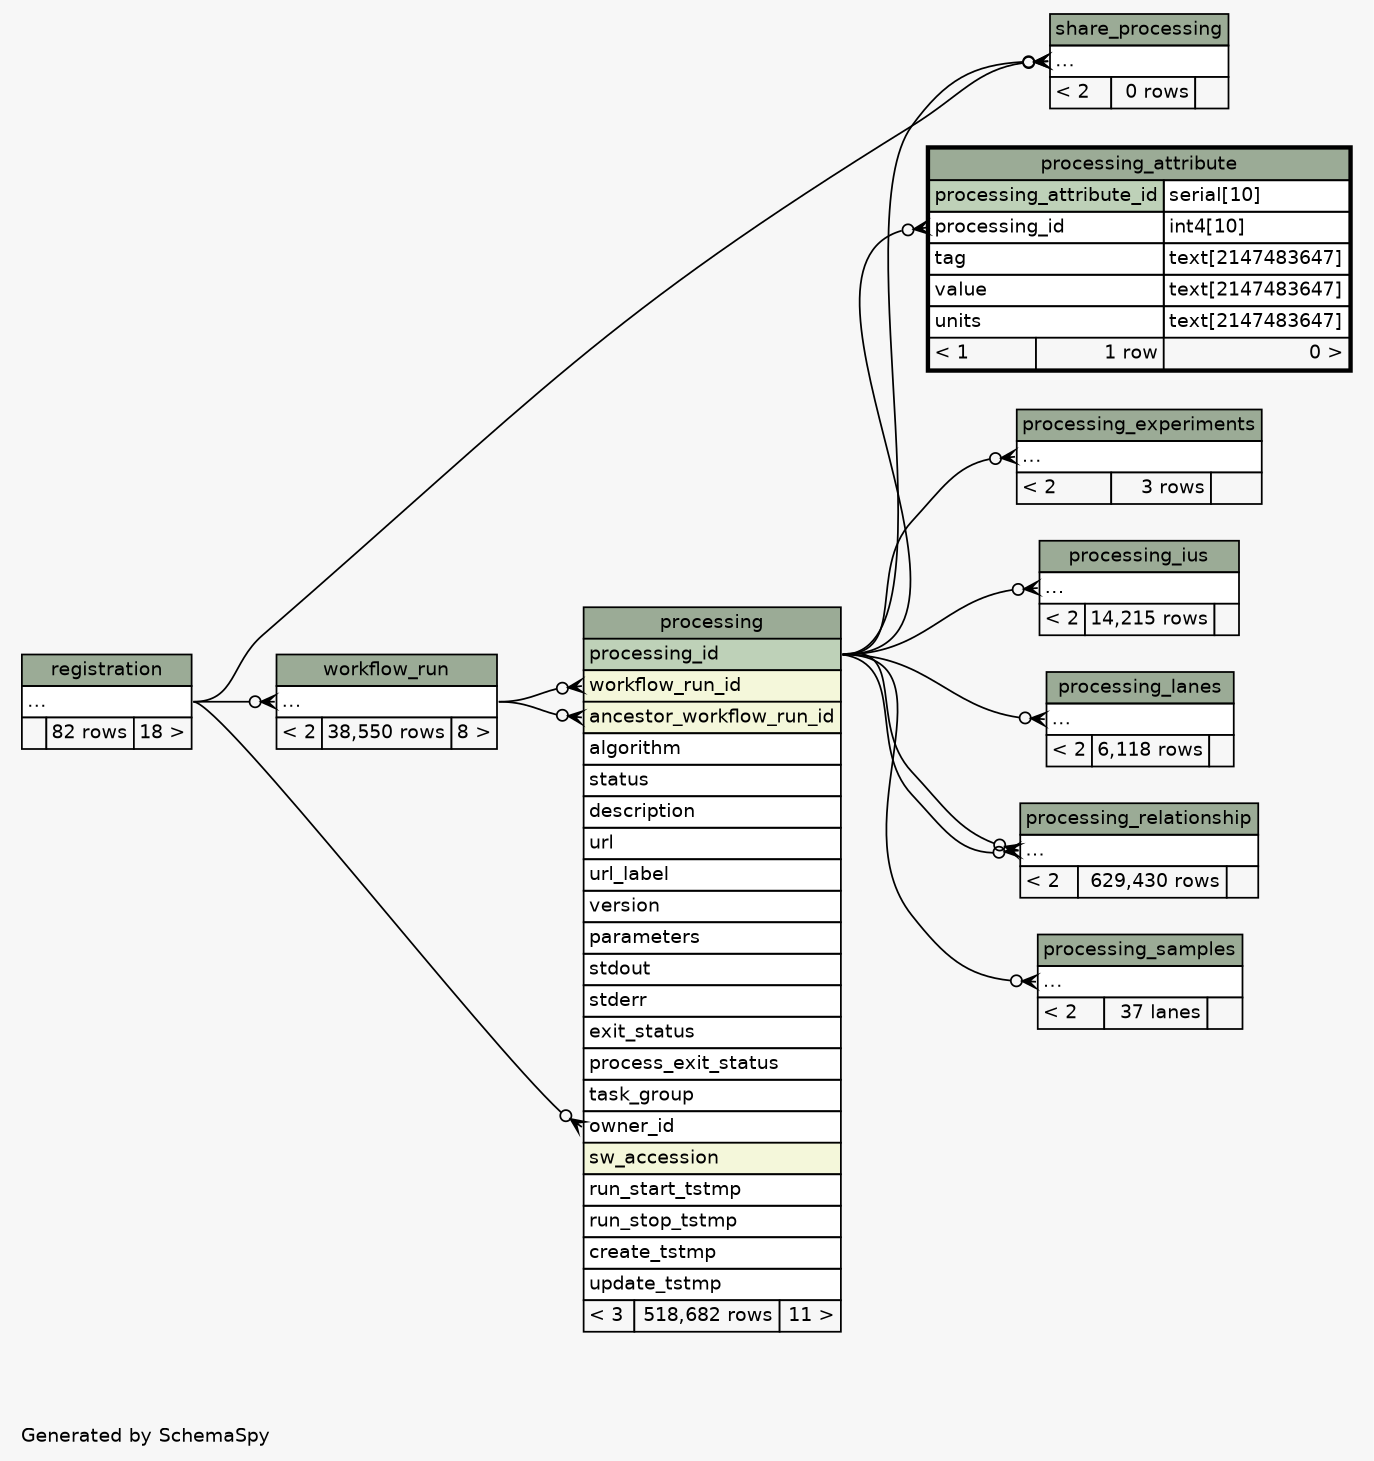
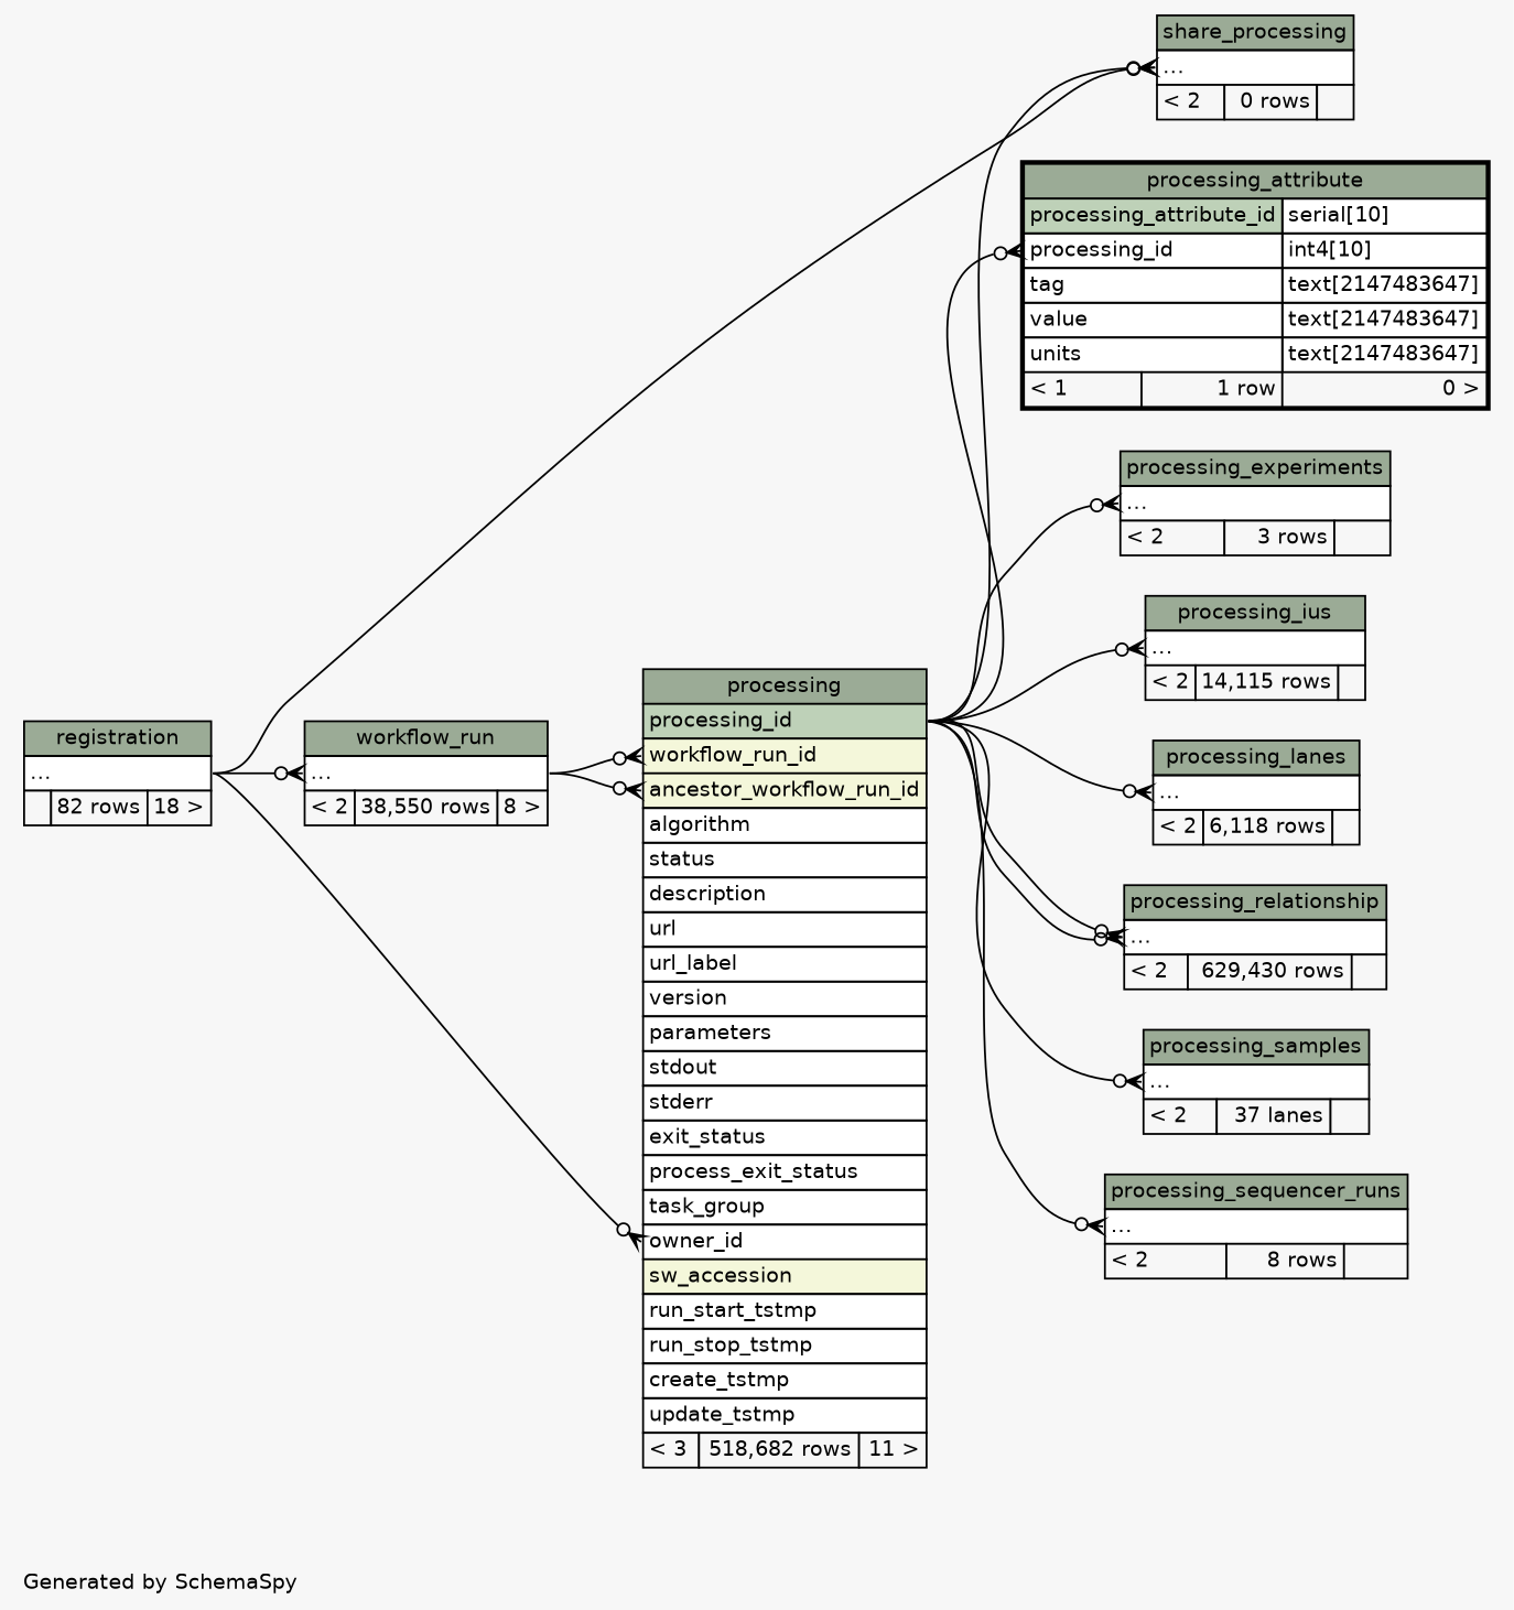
  digraph {
    bgcolor="#f7f7f7"
    fontname=Helvetica
    fontsize=11
    label="\nGenerated by SchemaSpy"
    labeljust=l
    nodesep=0.18
    rankdir=RL
    ranksep=0.46
    node [fontname=Helvetica fontsize=11 shape=plaintext]
    edge [arrowhead=none arrowsize=0.8 arrowtail=crowodot dir=back headport="processing_id:e" tailport="elipses:w"]
    n1 [label=<     <TABLE BORDER="0" CELLBORDER="1" CELLSPACING="0" BGCOLOR="#ffffff">       <TR><TD COLSPAN="3" BGCOLOR="#9bab96" ALIGN="CENTER">processing</TD></TR>       <TR><TD PORT="processing_id" COLSPAN="3" BGCOLOR="#bed1b8" ALIGN="LEFT">processing_id</TD></TR>       <TR><TD PORT="workflow_run_id" COLSPAN="3" BGCOLOR="#f4f7da" ALIGN="LEFT">workflow_run_id</TD></TR>       <TR><TD PORT="ancestor_workflow_run_id" COLSPAN="3" BGCOLOR="#f4f7da" ALIGN="LEFT">ancestor_workflow_run_id</TD></TR>       <TR><TD PORT="algorithm" COLSPAN="3" ALIGN="LEFT">algorithm</TD></TR>       <TR><TD PORT="status" COLSPAN="3" ALIGN="LEFT">status</TD></TR>       <TR><TD PORT="description" COLSPAN="3" ALIGN="LEFT">description</TD></TR>       <TR><TD PORT="url" COLSPAN="3" ALIGN="LEFT">url</TD></TR>       <TR><TD PORT="url_label" COLSPAN="3" ALIGN="LEFT">url_label</TD></TR>       <TR><TD PORT="version" COLSPAN="3" ALIGN="LEFT">version</TD></TR>       <TR><TD PORT="parameters" COLSPAN="3" ALIGN="LEFT">parameters</TD></TR>       <TR><TD PORT="stdout" COLSPAN="3" ALIGN="LEFT">stdout</TD></TR>       <TR><TD PORT="stderr" COLSPAN="3" ALIGN="LEFT">stderr</TD></TR>       <TR><TD PORT="exit_status" COLSPAN="3" ALIGN="LEFT">exit_status</TD></TR>       <TR><TD PORT="process_exit_status" COLSPAN="3" ALIGN="LEFT">process_exit_status</TD></TR>       <TR><TD PORT="task_group" COLSPAN="3" ALIGN="LEFT">task_group</TD></TR>       <TR><TD PORT="owner_id" COLSPAN="3" ALIGN="LEFT">owner_id</TD></TR>       <TR><TD PORT="sw_accession" COLSPAN="3" BGCOLOR="#f4f7da" ALIGN="LEFT">sw_accession</TD></TR>       <TR><TD PORT="run_start_tstmp" COLSPAN="3" ALIGN="LEFT">run_start_tstmp</TD></TR>       <TR><TD PORT="run_stop_tstmp" COLSPAN="3" ALIGN="LEFT">run_stop_tstmp</TD></TR>       <TR><TD PORT="create_tstmp" COLSPAN="3" ALIGN="LEFT">create_tstmp</TD></TR>       <TR><TD PORT="update_tstmp" COLSPAN="3" ALIGN="LEFT">update_tstmp</TD></TR>       <TR><TD ALIGN="LEFT" BGCOLOR="#f7f7f7">&lt; 3</TD><TD ALIGN="RIGHT" BGCOLOR="#f7f7f7">518,682 rows</TD><TD ALIGN="RIGHT" BGCOLOR="#f7f7f7">11 &gt;</TD></TR>     </TABLE>>]
    n2 [label=<     <TABLE BORDER="0" CELLBORDER="1" CELLSPACING="0" BGCOLOR="#ffffff">       <TR><TD COLSPAN="3" BGCOLOR="#9bab96" ALIGN="CENTER">workflow_run</TD></TR>       <TR><TD PORT="elipses" COLSPAN="3" ALIGN="LEFT">...</TD></TR>       <TR><TD ALIGN="LEFT" BGCOLOR="#f7f7f7">&lt; 2</TD><TD ALIGN="RIGHT" BGCOLOR="#f7f7f7">38,550 rows</TD><TD ALIGN="RIGHT" BGCOLOR="#f7f7f7">8 &gt;</TD></TR>     </TABLE>>]
    n3 [label=<     <TABLE BORDER="0" CELLBORDER="1" CELLSPACING="0" BGCOLOR="#ffffff">       <TR><TD COLSPAN="3" BGCOLOR="#9bab96" ALIGN="CENTER">registration</TD></TR>       <TR><TD PORT="elipses" COLSPAN="3" ALIGN="LEFT">...</TD></TR>       <TR><TD ALIGN="LEFT" BGCOLOR="#f7f7f7">  </TD><TD ALIGN="RIGHT" BGCOLOR="#f7f7f7">82 rows</TD><TD ALIGN="RIGHT" BGCOLOR="#f7f7f7">18 &gt;</TD></TR>     </TABLE>>]
    n4 [label=<     <TABLE BORDER="2" CELLBORDER="1" CELLSPACING="0" BGCOLOR="#ffffff">       <TR><TD COLSPAN="3" BGCOLOR="#9bab96" ALIGN="CENTER">processing_attribute</TD></TR>       <TR><TD PORT="processing_attribute_id" COLSPAN="2" BGCOLOR="#bed1b8" ALIGN="LEFT">processing_attribute_id</TD><TD PORT="processing_attribute_id.type" ALIGN="LEFT">serial[10]</TD></TR>       <TR><TD PORT="processing_id" COLSPAN="2" ALIGN="LEFT">processing_id</TD><TD PORT="processing_id.type" ALIGN="LEFT">int4[10]</TD></TR>       <TR><TD PORT="tag" COLSPAN="2" ALIGN="LEFT">tag</TD><TD PORT="tag.type" ALIGN="LEFT">text[2147483647]</TD></TR>       <TR><TD PORT="value" COLSPAN="2" ALIGN="LEFT">value</TD><TD PORT="value.type" ALIGN="LEFT">text[2147483647]</TD></TR>       <TR><TD PORT="units" COLSPAN="2" ALIGN="LEFT">units</TD><TD PORT="units.type" ALIGN="LEFT">text[2147483647]</TD></TR>       <TR><TD ALIGN="LEFT" BGCOLOR="#f7f7f7">&lt; 1</TD><TD ALIGN="RIGHT" BGCOLOR="#f7f7f7">1 row</TD><TD ALIGN="RIGHT" BGCOLOR="#f7f7f7">0 &gt;</TD></TR>     </TABLE>>]
    n5 [label=<     <TABLE BORDER="0" CELLBORDER="1" CELLSPACING="0" BGCOLOR="#ffffff">       <TR><TD COLSPAN="3" BGCOLOR="#9bab96" ALIGN="CENTER">processing_experiments</TD></TR>       <TR><TD PORT="elipses" COLSPAN="3" ALIGN="LEFT">...</TD></TR>       <TR><TD ALIGN="LEFT" BGCOLOR="#f7f7f7">&lt; 2</TD><TD ALIGN="RIGHT" BGCOLOR="#f7f7f7">3 rows</TD><TD ALIGN="RIGHT" BGCOLOR="#f7f7f7">  </TD></TR>     </TABLE>>]
-   n6 [label=<     <TABLE BORDER="0" CELLBORDER="1" CELLSPACING="0" BGCOLOR="#ffffff">       <TR><TD COLSPAN="3" BGCOLOR="#9bab96" ALIGN="CENTER">processing_ius</TD></TR>       <TR><TD PORT="elipses" COLSPAN="3" ALIGN="LEFT">...</TD></TR>       <TR><TD ALIGN="LEFT" BGCOLOR="#f7f7f7">&lt; 2</TD><TD ALIGN="RIGHT" BGCOLOR="#f7f7f7">14,215 rows</TD><TD ALIGN="RIGHT" BGCOLOR="#f7f7f7">  </TD></TR>     </TABLE>>]
+   n6 [label=<     <TABLE BORDER="0" CELLBORDER="1" CELLSPACING="0" BGCOLOR="#ffffff">       <TR><TD COLSPAN="3" BGCOLOR="#9bab96" ALIGN="CENTER">processing_ius</TD></TR>       <TR><TD PORT="elipses" COLSPAN="3" ALIGN="LEFT">...</TD></TR>       <TR><TD ALIGN="LEFT" BGCOLOR="#f7f7f7">&lt; 2</TD><TD ALIGN="RIGHT" BGCOLOR="#f7f7f7">14,115 rows</TD><TD ALIGN="RIGHT" BGCOLOR="#f7f7f7">  </TD></TR>     </TABLE>>]
    n7 [label=<     <TABLE BORDER="0" CELLBORDER="1" CELLSPACING="0" BGCOLOR="#ffffff">       <TR><TD COLSPAN="3" BGCOLOR="#9bab96" ALIGN="CENTER">processing_lanes</TD></TR>       <TR><TD PORT="elipses" COLSPAN="3" ALIGN="LEFT">...</TD></TR>       <TR><TD ALIGN="LEFT" BGCOLOR="#f7f7f7">&lt; 2</TD><TD ALIGN="RIGHT" BGCOLOR="#f7f7f7">6,118 rows</TD><TD ALIGN="RIGHT" BGCOLOR="#f7f7f7">  </TD></TR>     </TABLE>>]
    n8 [label=<     <TABLE BORDER="0" CELLBORDER="1" CELLSPACING="0" BGCOLOR="#ffffff">       <TR><TD COLSPAN="3" BGCOLOR="#9bab96" ALIGN="CENTER">processing_relationship</TD></TR>       <TR><TD PORT="elipses" COLSPAN="3" ALIGN="LEFT">...</TD></TR>       <TR><TD ALIGN="LEFT" BGCOLOR="#f7f7f7">&lt; 2</TD><TD ALIGN="RIGHT" BGCOLOR="#f7f7f7">629,430 rows</TD><TD ALIGN="RIGHT" BGCOLOR="#f7f7f7">  </TD></TR>     </TABLE>>]
    n9 [label=<     <TABLE BORDER="0" CELLBORDER="1" CELLSPACING="0" BGCOLOR="#ffffff">       <TR><TD COLSPAN="3" BGCOLOR="#9bab96" ALIGN="CENTER">processing_samples</TD></TR>       <TR><TD PORT="elipses" COLSPAN="3" ALIGN="LEFT">...</TD></TR>       <TR><TD ALIGN="LEFT" BGCOLOR="#f7f7f7">&lt; 2</TD><TD ALIGN="RIGHT" BGCOLOR="#f7f7f7">37 lanes</TD><TD ALIGN="RIGHT" BGCOLOR="#f7f7f7">  </TD></TR>     </TABLE>>]
+   n10 [label=<     <TABLE BORDER="0" CELLBORDER="1" CELLSPACING="0" BGCOLOR="#ffffff">       <TR><TD COLSPAN="3" BGCOLOR="#9bab96" ALIGN="CENTER">processing_sequencer_runs</TD></TR>       <TR><TD PORT="elipses" COLSPAN="3" ALIGN="LEFT">...</TD></TR>       <TR><TD ALIGN="LEFT" BGCOLOR="#f7f7f7">&lt; 2</TD><TD ALIGN="RIGHT" BGCOLOR="#f7f7f7">8 rows</TD><TD ALIGN="RIGHT" BGCOLOR="#f7f7f7">  </TD></TR>     </TABLE>>]
    n11 [label=<     <TABLE BORDER="0" CELLBORDER="1" CELLSPACING="0" BGCOLOR="#ffffff">       <TR><TD COLSPAN="3" BGCOLOR="#9bab96" ALIGN="CENTER">share_processing</TD></TR>       <TR><TD PORT="elipses" COLSPAN="3" ALIGN="LEFT">...</TD></TR>       <TR><TD ALIGN="LEFT" BGCOLOR="#f7f7f7">&lt; 2</TD><TD ALIGN="RIGHT" BGCOLOR="#f7f7f7">0 rows</TD><TD ALIGN="RIGHT" BGCOLOR="#f7f7f7">  </TD></TR>     </TABLE>>]
    n1 -> n2 [headport="elipses:e" tailport="ancestor_workflow_run_id:w"]
    n1 -> n2 [headport="elipses:e" tailport="workflow_run_id:w"]
    n1 -> n3 [headport="elipses:e" tailport="owner_id:w"]
    n2 -> n3 [headport="elipses:e"]
    n4 -> n1 [tailport="processing_id:w"]
    n5 -> n1
    n6 -> n1
    n7 -> n1
    n8 -> n1
    n8 -> n1
    n9 -> n1
+   n10 -> n1
    n11 -> n1
    n11 -> n3 [headport="elipses:e"]
  }
